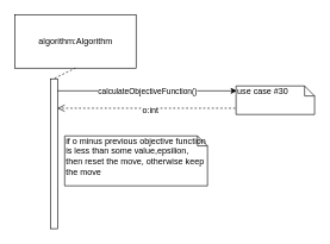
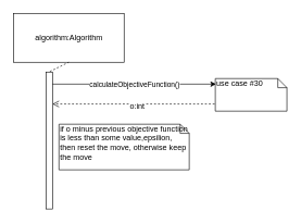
  <mxCell id="0" />
  <mxCell id="1" parent="0" />
  <mxCell id="2" value="" style="html=1;points=[];perimeter=orthogonalPerimeter;" vertex="1" parent="1"><mxGeometry x="70" y="110" width="10" height="210" as="geometry" /></mxCell>
  <mxCell id="3" value="algorithm:Algorithm" style="html=1;" vertex="1" parent="1"><mxGeometry x="20" y="20" width="170" height="75" as="geometry" /></mxCell>
  <mxCell id="4" value="" style="endArrow=none;dashed=1;html=1;entryX=0.5;entryY=1;entryDx=0;entryDy=0;exitX=0.6;exitY=-0.004;exitDx=0;exitDy=0;exitPerimeter=0;" edge="1" parent="1" source="2" target="3"><mxGeometry width="50" height="50" relative="1" as="geometry"><mxPoint x="-130" y="280" as="sourcePoint" /><mxPoint x="-80" y="230" as="targetPoint" /></mxGeometry></mxCell>
  <mxCell id="5" value="calculateObjectiveFunction()" style="endArrow=classic;html=1;entryX=0.01;entryY=0.171;entryDx=0;entryDy=0;entryPerimeter=0;" edge="1" parent="1" source="2" target="8"><mxGeometry width="50" height="50" relative="1" as="geometry"><mxPoint x="90" y="120" as="sourcePoint" /><mxPoint x="425" y="121" as="targetPoint" /></mxGeometry></mxCell>
  <mxCell id="6" value="" style="html=1;verticalAlign=bottom;endArrow=open;dashed=1;endSize=8;exitX=-0.009;exitY=0.78;exitDx=0;exitDy=0;exitPerimeter=0;" edge="1" parent="1" target="2" source="8"><mxGeometry relative="1" as="geometry"><mxPoint x="425" y="172" as="sourcePoint" /><mxPoint x="40" y="145" as="targetPoint" /></mxGeometry></mxCell>
  <mxCell id="7" value="o:int" style="text;html=1;resizable=0;points=[];align=center;verticalAlign=middle;labelBackgroundColor=#ffffff;" vertex="1" connectable="0" parent="6"><mxGeometry x="-0.036" y="2" relative="1" as="geometry"><mxPoint as="offset" /></mxGeometry></mxCell>
- <mxCell id="8" value="use case #30" style="shape=note;whiteSpace=wrap;html=1;size=14;verticalAlign=top;align=left;spacingTop=-6;" vertex="1" parent="1"><mxGeometry x="330" y="120" width="110" height="40" as="geometry" /></mxCell>
+ <mxCell id="8" value="use case #30" style="shape=note;whiteSpace=wrap;html=1;size=14;verticalAlign=top;align=left;spacingTop=-6;" vertex="1" parent="1"><mxGeometry x="330" y="120" width="110" height="50" as="geometry" /></mxCell>
  <mxCell id="9" value="if o minus previous objective function is less than some value,epsilion, then reset the move, otherwise keep the move" style="shape=note;whiteSpace=wrap;html=1;size=14;verticalAlign=top;align=left;spacingTop=-6;" vertex="1" parent="1"><mxGeometry x="90" y="190" width="200" height="70" as="geometry" /></mxCell>
